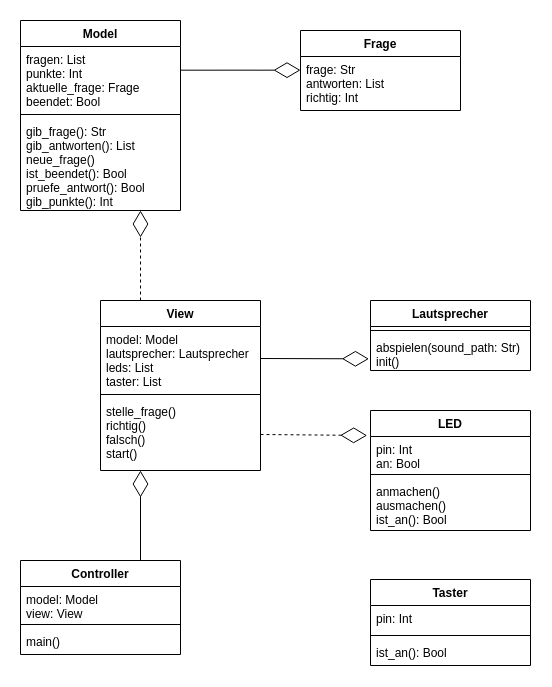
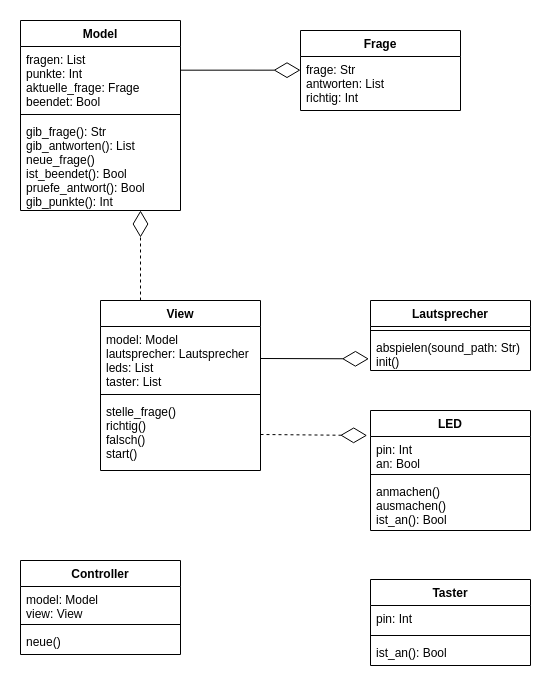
  <mxCell id="0" />
  <mxCell id="1" parent="0" />
  <mxCell id="2" value="Model" style="swimlane;fontStyle=1;align=center;verticalAlign=top;childLayout=stackLayout;horizontal=1;startSize=26;horizontalStack=0;resizeParent=1;resizeParentMax=0;resizeLast=0;collapsible=1;marginBottom=0;" vertex="1" parent="1"><mxGeometry x="20" y="20" width="160" height="190" as="geometry" /></mxCell>
  <mxCell id="3" value="fragen: List&#10;punkte: Int&#10;aktuelle_frage: Frage&#10;beendet: Bool" style="text;strokeColor=none;fillColor=none;align=left;verticalAlign=top;spacingLeft=4;spacingRight=4;overflow=hidden;rotatable=0;points=[[0,0.5],[1,0.5]];portConstraint=eastwest;" vertex="1" parent="2"><mxGeometry y="26" width="160" height="64" as="geometry" /></mxCell>
  <mxCell id="4" value="" style="line;strokeWidth=1;fillColor=none;align=left;verticalAlign=middle;spacingTop=-1;spacingLeft=3;spacingRight=3;rotatable=0;labelPosition=right;points=[];portConstraint=eastwest;" vertex="1" parent="2"><mxGeometry y="90" width="160" height="8" as="geometry" /></mxCell>
  <mxCell id="5" value="gib_frage(): Str&#10;gib_antworten(): List&#10;neue_frage()&#10;ist_beendet(): Bool&#10;pruefe_antwort(): Bool&#10;gib_punkte(): Int" style="text;strokeColor=none;fillColor=none;align=left;verticalAlign=top;spacingLeft=4;spacingRight=4;overflow=hidden;rotatable=0;points=[[0,0.5],[1,0.5]];portConstraint=eastwest;" vertex="1" parent="2"><mxGeometry y="98" width="160" height="92" as="geometry" /></mxCell>
  <mxCell id="6" value="Frage" style="swimlane;fontStyle=1;align=center;verticalAlign=top;childLayout=stackLayout;horizontal=1;startSize=26;horizontalStack=0;resizeParent=1;resizeParentMax=0;resizeLast=0;collapsible=1;marginBottom=0;" vertex="1" parent="1"><mxGeometry x="300" y="30" width="160" height="80" as="geometry" /></mxCell>
  <mxCell id="7" value="frage: Str&#10;antworten: List&#10;richtig: Int" style="text;strokeColor=none;fillColor=none;align=left;verticalAlign=top;spacingLeft=4;spacingRight=4;overflow=hidden;rotatable=0;points=[[0,0.5],[1,0.5]];portConstraint=eastwest;" vertex="1" parent="6"><mxGeometry y="26" width="160" height="54" as="geometry" /></mxCell>
  <mxCell id="8" value="" style="endArrow=diamondThin;endFill=0;endSize=24;html=1;exitX=1.002;exitY=0.37;exitDx=0;exitDy=0;exitPerimeter=0;entryX=0;entryY=0.253;entryDx=0;entryDy=0;entryPerimeter=0;" edge="1" parent="1" source="3" target="7"><mxGeometry width="160" relative="1" as="geometry"><mxPoint x="180" y="73" as="sourcePoint" /><mxPoint x="280" y="100" as="targetPoint" /></mxGeometry></mxCell>
  <mxCell id="9" value="View" style="swimlane;fontStyle=1;align=center;verticalAlign=top;childLayout=stackLayout;horizontal=1;startSize=26;horizontalStack=0;resizeParent=1;resizeParentMax=0;resizeLast=0;collapsible=1;marginBottom=0;" vertex="1" parent="1"><mxGeometry x="100" y="300" width="160" height="170" as="geometry" /></mxCell>
  <mxCell id="10" value="model: Model&#10;lautsprecher: Lautsprecher&#10;leds: List&#10;taster: List" style="text;strokeColor=none;fillColor=none;align=left;verticalAlign=top;spacingLeft=4;spacingRight=4;overflow=hidden;rotatable=0;points=[[0,0.5],[1,0.5]];portConstraint=eastwest;" vertex="1" parent="9"><mxGeometry y="26" width="160" height="64" as="geometry" /></mxCell>
  <mxCell id="11" value="" style="line;strokeWidth=1;fillColor=none;align=left;verticalAlign=middle;spacingTop=-1;spacingLeft=3;spacingRight=3;rotatable=0;labelPosition=right;points=[];portConstraint=eastwest;" vertex="1" parent="9"><mxGeometry y="90" width="160" height="8" as="geometry" /></mxCell>
  <mxCell id="12" value="stelle_frage()&#10;richtig()&#10;falsch()&#10;start()" style="text;strokeColor=none;fillColor=none;align=left;verticalAlign=top;spacingLeft=4;spacingRight=4;overflow=hidden;rotatable=0;points=[[0,0.5],[1,0.5]];portConstraint=eastwest;" vertex="1" parent="9"><mxGeometry y="98" width="160" height="72" as="geometry" /></mxCell>
  <mxCell id="13" value="Controller" style="swimlane;fontStyle=1;align=center;verticalAlign=top;childLayout=stackLayout;horizontal=1;startSize=26;horizontalStack=0;resizeParent=1;resizeParentMax=0;resizeLast=0;collapsible=1;marginBottom=0;" vertex="1" parent="1"><mxGeometry x="20" y="560" width="160" height="94" as="geometry" /></mxCell>
  <mxCell id="14" value="model: Model&#10;view: View" style="text;strokeColor=none;fillColor=none;align=left;verticalAlign=top;spacingLeft=4;spacingRight=4;overflow=hidden;rotatable=0;points=[[0,0.5],[1,0.5]];portConstraint=eastwest;" vertex="1" parent="13"><mxGeometry y="26" width="160" height="34" as="geometry" /></mxCell>
  <mxCell id="15" value="" style="line;strokeWidth=1;fillColor=none;align=left;verticalAlign=middle;spacingTop=-1;spacingLeft=3;spacingRight=3;rotatable=0;labelPosition=right;points=[];portConstraint=eastwest;" vertex="1" parent="13"><mxGeometry y="60" width="160" height="8" as="geometry" /></mxCell>
- <mxCell id="16" value="main()" style="text;strokeColor=none;fillColor=none;align=left;verticalAlign=top;spacingLeft=4;spacingRight=4;overflow=hidden;rotatable=0;points=[[0,0.5],[1,0.5]];portConstraint=eastwest;" vertex="1" parent="13"><mxGeometry y="68" width="160" height="26" as="geometry" /></mxCell>
- <mxCell id="17" value="" style="endArrow=diamondThin;endFill=0;endSize=24;html=1;exitX=0.75;exitY=0;exitDx=0;exitDy=0;entryX=0.25;entryY=1;entryDx=0;entryDy=0;" edge="1" parent="1" source="13" target="9"><mxGeometry width="160" relative="1" as="geometry"><mxPoint x="190" y="490" as="sourcePoint" /><mxPoint x="350" y="490" as="targetPoint" /></mxGeometry></mxCell>
+ <mxCell id="16" value="neue()" style="text;strokeColor=none;fillColor=none;align=left;verticalAlign=top;spacingLeft=4;spacingRight=4;overflow=hidden;rotatable=0;points=[[0,0.5],[1,0.5]];portConstraint=eastwest;" vertex="1" parent="13"><mxGeometry y="68" width="160" height="26" as="geometry" /></mxCell>
  <mxCell id="18" value="" style="endArrow=diamondThin;endFill=0;endSize=24;html=1;exitX=0.25;exitY=0;exitDx=0;exitDy=0;entryX=0.75;entryY=1;entryDx=0;entryDy=0;dashed=1;" edge="1" parent="1" source="9" target="2"><mxGeometry width="160" relative="1" as="geometry"><mxPoint x="190" y="330" as="sourcePoint" /><mxPoint x="350" y="330" as="targetPoint" /></mxGeometry></mxCell>
  <mxCell id="19" value="Lautsprecher" style="swimlane;fontStyle=1;align=center;verticalAlign=top;childLayout=stackLayout;horizontal=1;startSize=26;horizontalStack=0;resizeParent=1;resizeParentMax=0;resizeLast=0;collapsible=1;marginBottom=0;" vertex="1" parent="1"><mxGeometry x="370" y="300" width="160" height="70" as="geometry" /></mxCell>
  <mxCell id="20" value="" style="line;strokeWidth=1;fillColor=none;align=left;verticalAlign=middle;spacingTop=-1;spacingLeft=3;spacingRight=3;rotatable=0;labelPosition=right;points=[];portConstraint=eastwest;" vertex="1" parent="19"><mxGeometry y="26" width="160" height="8" as="geometry" /></mxCell>
  <mxCell id="21" value="abspielen(sound_path: Str)&#10;init()" style="text;strokeColor=none;fillColor=none;align=left;verticalAlign=top;spacingLeft=4;spacingRight=4;overflow=hidden;rotatable=0;points=[[0,0.5],[1,0.5]];portConstraint=eastwest;" vertex="1" parent="19"><mxGeometry y="34" width="160" height="36" as="geometry" /></mxCell>
  <mxCell id="22" value="" style="endArrow=diamondThin;endFill=0;endSize=24;html=1;exitX=1;exitY=0.5;exitDx=0;exitDy=0;entryX=-0.01;entryY=0.676;entryDx=0;entryDy=0;entryPerimeter=0;" edge="1" parent="1" source="10" target="21"><mxGeometry width="160" relative="1" as="geometry"><mxPoint x="300" y="455" as="sourcePoint" /><mxPoint x="360" y="358" as="targetPoint" /></mxGeometry></mxCell>
  <mxCell id="23" value="LED" style="swimlane;fontStyle=1;align=center;verticalAlign=top;childLayout=stackLayout;horizontal=1;startSize=26;horizontalStack=0;resizeParent=1;resizeParentMax=0;resizeLast=0;collapsible=1;marginBottom=0;" vertex="1" parent="1"><mxGeometry x="370" y="410" width="160" height="120" as="geometry" /></mxCell>
  <mxCell id="24" value="pin: Int&#10;an: Bool" style="text;strokeColor=none;fillColor=none;align=left;verticalAlign=top;spacingLeft=4;spacingRight=4;overflow=hidden;rotatable=0;points=[[0,0.5],[1,0.5]];portConstraint=eastwest;" vertex="1" parent="23"><mxGeometry y="26" width="160" height="34" as="geometry" /></mxCell>
  <mxCell id="25" value="" style="line;strokeWidth=1;fillColor=none;align=left;verticalAlign=middle;spacingTop=-1;spacingLeft=3;spacingRight=3;rotatable=0;labelPosition=right;points=[];portConstraint=eastwest;" vertex="1" parent="23"><mxGeometry y="60" width="160" height="8" as="geometry" /></mxCell>
  <mxCell id="26" value="anmachen()&#10;ausmachen()&#10;ist_an(): Bool" style="text;strokeColor=none;fillColor=none;align=left;verticalAlign=top;spacingLeft=4;spacingRight=4;overflow=hidden;rotatable=0;points=[[0,0.5],[1,0.5]];portConstraint=eastwest;" vertex="1" parent="23"><mxGeometry y="68" width="160" height="52" as="geometry" /></mxCell>
  <mxCell id="27" value="" style="endArrow=diamondThin;endFill=0;endSize=24;html=1;exitX=1;exitY=0.5;exitDx=0;exitDy=0;entryX=-0.021;entryY=0.208;entryDx=0;entryDy=0;entryPerimeter=0;dashed=1;" edge="1" parent="1" source="12" target="23"><mxGeometry width="160" relative="1" as="geometry"><mxPoint x="230" y="540" as="sourcePoint" /><mxPoint x="350" y="434" as="targetPoint" /></mxGeometry></mxCell>
  <mxCell id="28" value="Taster" style="swimlane;fontStyle=1;align=center;verticalAlign=top;childLayout=stackLayout;horizontal=1;startSize=26;horizontalStack=0;resizeParent=1;resizeParentMax=0;resizeLast=0;collapsible=1;marginBottom=0;" vertex="1" parent="1"><mxGeometry x="370" y="579" width="160" height="86" as="geometry" /></mxCell>
  <mxCell id="29" value="pin: Int" style="text;strokeColor=none;fillColor=none;align=left;verticalAlign=top;spacingLeft=4;spacingRight=4;overflow=hidden;rotatable=0;points=[[0,0.5],[1,0.5]];portConstraint=eastwest;" vertex="1" parent="28"><mxGeometry y="26" width="160" height="26" as="geometry" /></mxCell>
  <mxCell id="30" value="" style="line;strokeWidth=1;fillColor=none;align=left;verticalAlign=middle;spacingTop=-1;spacingLeft=3;spacingRight=3;rotatable=0;labelPosition=right;points=[];portConstraint=eastwest;" vertex="1" parent="28"><mxGeometry y="52" width="160" height="8" as="geometry" /></mxCell>
  <mxCell id="31" value="ist_an(): Bool" style="text;strokeColor=none;fillColor=none;align=left;verticalAlign=top;spacingLeft=4;spacingRight=4;overflow=hidden;rotatable=0;points=[[0,0.5],[1,0.5]];portConstraint=eastwest;" vertex="1" parent="28"><mxGeometry y="60" width="160" height="26" as="geometry" /></mxCell>
